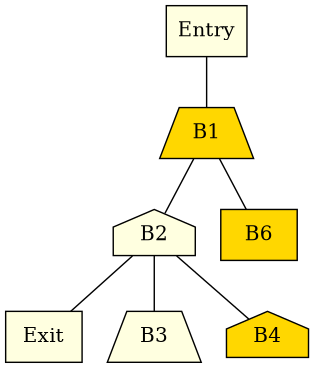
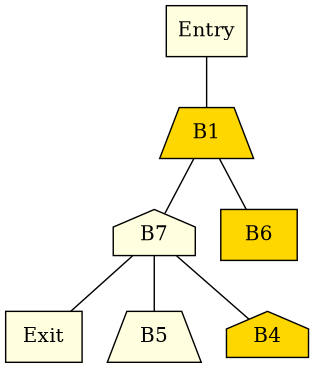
  graph {
    node [fillcolor=lightyellow shape=box style=filled]
    B1 [fillcolor=gold shape=trapezium]
    Entry
-   B2 [shape=house]
+   B2 [shape=house label=B7]
    n4 [fillcolor=gold label=B6]
    Exit
-   B3 [shape=trapezium]
+   B3 [shape=trapezium label=B5]
    n7 [fillcolor=gold label=B4 shape=house]
    B1 -- B2
    B1 -- n4
    Entry -- B1
    B2 -- Exit
    B2 -- B3
    B2 -- n7
  }
